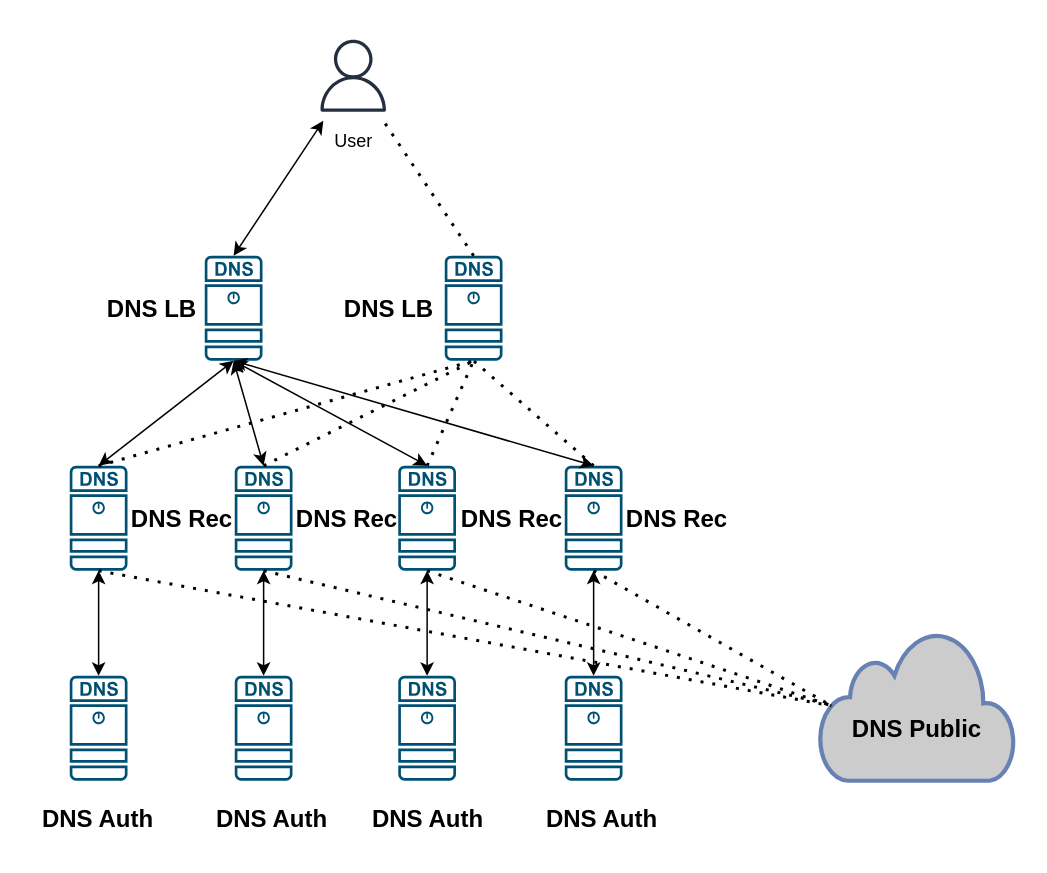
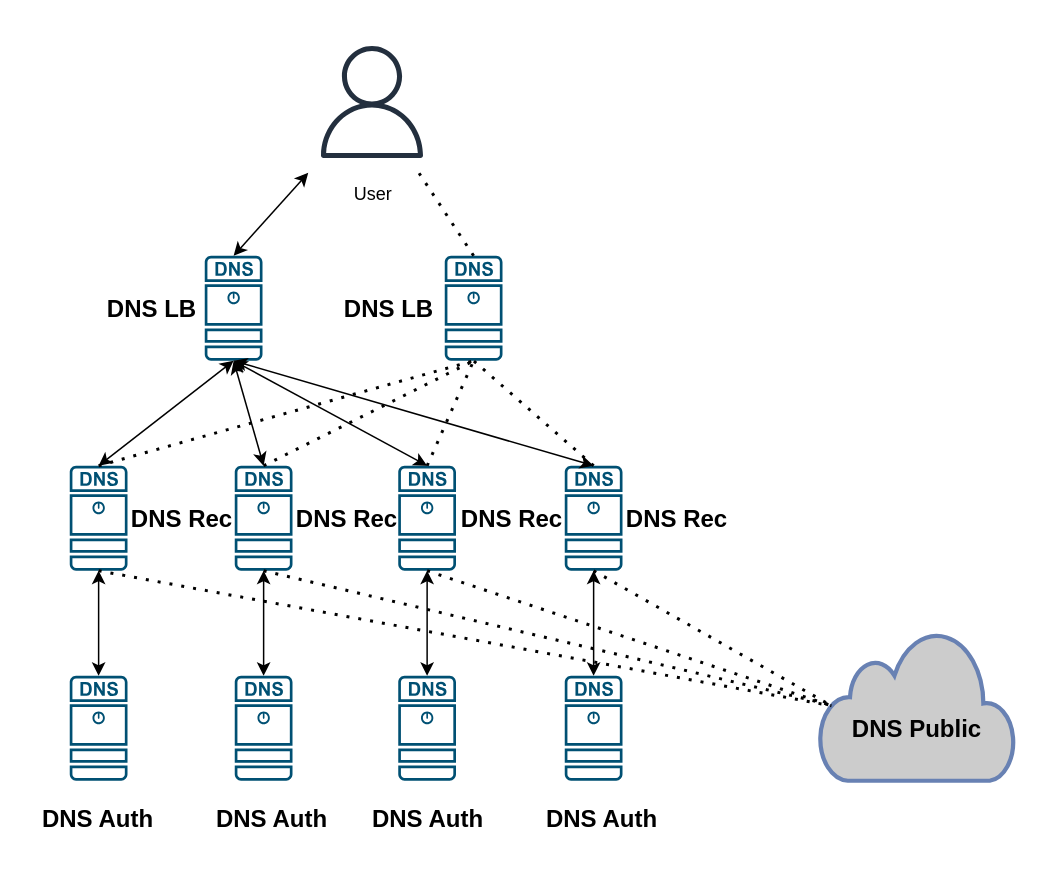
  <mxCell id="0" />
  <mxCell id="1" parent="0" />
  <mxCell id="2" value="" style="html=1;outlineConnect=0;fillColor=#CCCCCC;strokeColor=#6881B3;gradientColor=none;gradientDirection=north;strokeWidth=2;shape=mxgraph.networks.cloud;fontColor=#ffffff;" vertex="1" parent="1"><mxGeometry x="546" y="420" width="130" height="100" as="geometry" /></mxCell>
- <mxCell id="3" value="User" style="sketch=0;outlineConnect=0;fontColor=default;gradientColor=none;strokeColor=#232F3E;fillColor=#ffffff;dashed=0;verticalLabelPosition=bottom;verticalAlign=top;align=center;fontSize=12;fontStyle=0;aspect=fixed;shape=mxgraph.aws4.resourceIcon;resIcon=mxgraph.aws4.user;labelBackgroundColor=#FFFFFF;html=1;" vertex="1" parent="1"><mxGeometry x="205" y="20" width="60" height="60" as="geometry" /></mxCell>
+ <mxCell id="3" value="User" style="sketch=0;outlineConnect=0;fontColor=default;gradientColor=none;strokeColor=#232F3E;fillColor=#ffffff;dashed=0;verticalLabelPosition=bottom;verticalAlign=top;align=center;fontSize=12;fontStyle=0;aspect=fixed;shape=mxgraph.aws4.resourceIcon;resIcon=mxgraph.aws4.user;labelBackgroundColor=#FFFFFF;html=1;" vertex="1" parent="1"><mxGeometry x="205" y="20" width="85" height="95" as="geometry" /></mxCell>
  <mxCell id="4" value="" style="sketch=0;points=[[0.015,0.015,0],[0.985,0.015,0],[0.985,0.985,0],[0.015,0.985,0],[0.25,0,0],[0.5,0,0],[0.75,0,0],[1,0.25,0],[1,0.5,0],[1,0.75,0],[0.75,1,0],[0.5,1,0],[0.25,1,0],[0,0.75,0],[0,0.5,0],[0,0.25,0]];verticalLabelPosition=bottom;html=1;verticalAlign=top;aspect=fixed;align=center;pointerEvents=1;shape=mxgraph.cisco19.dns_server;fillColor=#005073;strokeColor=none;labelBackgroundColor=none;fontSize=16;fontColor=default;" vertex="1" parent="1"><mxGeometry x="136" y="170" width="38.5" height="70" as="geometry" /></mxCell>
  <mxCell id="5" value="" style="sketch=0;points=[[0.015,0.015,0],[0.985,0.015,0],[0.985,0.985,0],[0.015,0.985,0],[0.25,0,0],[0.5,0,0],[0.75,0,0],[1,0.25,0],[1,0.5,0],[1,0.75,0],[0.75,1,0],[0.5,1,0],[0.25,1,0],[0,0.75,0],[0,0.5,0],[0,0.25,0]];verticalLabelPosition=bottom;html=1;verticalAlign=top;aspect=fixed;align=center;pointerEvents=1;shape=mxgraph.cisco19.dns_server;fillColor=#005073;strokeColor=none;labelBackgroundColor=none;fontSize=16;fontColor=default;" vertex="1" parent="1"><mxGeometry x="296" y="170" width="38.5" height="70" as="geometry" /></mxCell>
  <mxCell id="6" value="" style="sketch=0;points=[[0.015,0.015,0],[0.985,0.015,0],[0.985,0.985,0],[0.015,0.985,0],[0.25,0,0],[0.5,0,0],[0.75,0,0],[1,0.25,0],[1,0.5,0],[1,0.75,0],[0.75,1,0],[0.5,1,0],[0.25,1,0],[0,0.75,0],[0,0.5,0],[0,0.25,0]];verticalLabelPosition=bottom;html=1;verticalAlign=top;aspect=fixed;align=center;pointerEvents=1;shape=mxgraph.cisco19.dns_server;fillColor=#005073;strokeColor=none;labelBackgroundColor=none;fontSize=16;fontColor=default;" vertex="1" parent="1"><mxGeometry x="46" y="310" width="38.5" height="70" as="geometry" /></mxCell>
  <mxCell id="7" value="" style="sketch=0;points=[[0.015,0.015,0],[0.985,0.015,0],[0.985,0.985,0],[0.015,0.985,0],[0.25,0,0],[0.5,0,0],[0.75,0,0],[1,0.25,0],[1,0.5,0],[1,0.75,0],[0.75,1,0],[0.5,1,0],[0.25,1,0],[0,0.75,0],[0,0.5,0],[0,0.25,0]];verticalLabelPosition=bottom;html=1;verticalAlign=top;aspect=fixed;align=center;pointerEvents=1;shape=mxgraph.cisco19.dns_server;fillColor=#005073;strokeColor=none;labelBackgroundColor=none;fontSize=16;fontColor=default;" vertex="1" parent="1"><mxGeometry x="156" y="310" width="38.5" height="70" as="geometry" /></mxCell>
  <mxCell id="8" value="" style="sketch=0;points=[[0.015,0.015,0],[0.985,0.015,0],[0.985,0.985,0],[0.015,0.985,0],[0.25,0,0],[0.5,0,0],[0.75,0,0],[1,0.25,0],[1,0.5,0],[1,0.75,0],[0.75,1,0],[0.5,1,0],[0.25,1,0],[0,0.75,0],[0,0.5,0],[0,0.25,0]];verticalLabelPosition=bottom;html=1;verticalAlign=top;aspect=fixed;align=center;pointerEvents=1;shape=mxgraph.cisco19.dns_server;fillColor=#005073;strokeColor=none;labelBackgroundColor=none;fontSize=16;fontColor=default;" vertex="1" parent="1"><mxGeometry x="265" y="310" width="38.5" height="70" as="geometry" /></mxCell>
  <mxCell id="9" value="" style="sketch=0;points=[[0.015,0.015,0],[0.985,0.015,0],[0.985,0.985,0],[0.015,0.985,0],[0.25,0,0],[0.5,0,0],[0.75,0,0],[1,0.25,0],[1,0.5,0],[1,0.75,0],[0.75,1,0],[0.5,1,0],[0.25,1,0],[0,0.75,0],[0,0.5,0],[0,0.25,0]];verticalLabelPosition=bottom;html=1;verticalAlign=top;aspect=fixed;align=center;pointerEvents=1;shape=mxgraph.cisco19.dns_server;fillColor=#005073;strokeColor=none;labelBackgroundColor=none;fontSize=16;fontColor=default;" vertex="1" parent="1"><mxGeometry x="376" y="310" width="38.5" height="70" as="geometry" /></mxCell>
  <mxCell id="10" value="" style="sketch=0;points=[[0.015,0.015,0],[0.985,0.015,0],[0.985,0.985,0],[0.015,0.985,0],[0.25,0,0],[0.5,0,0],[0.75,0,0],[1,0.25,0],[1,0.5,0],[1,0.75,0],[0.75,1,0],[0.5,1,0],[0.25,1,0],[0,0.75,0],[0,0.5,0],[0,0.25,0]];verticalLabelPosition=bottom;html=1;verticalAlign=top;aspect=fixed;align=center;pointerEvents=1;shape=mxgraph.cisco19.dns_server;fillColor=#005073;strokeColor=none;labelBackgroundColor=none;fontSize=16;fontColor=default;" vertex="1" parent="1"><mxGeometry x="46" y="450" width="38.5" height="70" as="geometry" /></mxCell>
  <mxCell id="11" value="" style="sketch=0;points=[[0.015,0.015,0],[0.985,0.015,0],[0.985,0.985,0],[0.015,0.985,0],[0.25,0,0],[0.5,0,0],[0.75,0,0],[1,0.25,0],[1,0.5,0],[1,0.75,0],[0.75,1,0],[0.5,1,0],[0.25,1,0],[0,0.75,0],[0,0.5,0],[0,0.25,0]];verticalLabelPosition=bottom;html=1;verticalAlign=top;aspect=fixed;align=center;pointerEvents=1;shape=mxgraph.cisco19.dns_server;fillColor=#005073;strokeColor=none;labelBackgroundColor=none;fontSize=16;fontColor=default;" vertex="1" parent="1"><mxGeometry x="156" y="450" width="38.5" height="70" as="geometry" /></mxCell>
  <mxCell id="12" value="" style="sketch=0;points=[[0.015,0.015,0],[0.985,0.015,0],[0.985,0.985,0],[0.015,0.985,0],[0.25,0,0],[0.5,0,0],[0.75,0,0],[1,0.25,0],[1,0.5,0],[1,0.75,0],[0.75,1,0],[0.5,1,0],[0.25,1,0],[0,0.75,0],[0,0.5,0],[0,0.25,0]];verticalLabelPosition=bottom;html=1;verticalAlign=top;aspect=fixed;align=center;pointerEvents=1;shape=mxgraph.cisco19.dns_server;fillColor=#005073;strokeColor=none;labelBackgroundColor=none;fontSize=16;fontColor=default;" vertex="1" parent="1"><mxGeometry x="265" y="450" width="38.5" height="70" as="geometry" /></mxCell>
  <mxCell id="13" value="" style="sketch=0;points=[[0.015,0.015,0],[0.985,0.015,0],[0.985,0.985,0],[0.015,0.985,0],[0.25,0,0],[0.5,0,0],[0.75,0,0],[1,0.25,0],[1,0.5,0],[1,0.75,0],[0.75,1,0],[0.5,1,0],[0.25,1,0],[0,0.75,0],[0,0.5,0],[0,0.25,0]];verticalLabelPosition=bottom;html=1;verticalAlign=top;aspect=fixed;align=center;pointerEvents=1;shape=mxgraph.cisco19.dns_server;fillColor=#005073;strokeColor=none;labelBackgroundColor=none;fontSize=16;fontColor=default;" vertex="1" parent="1"><mxGeometry x="376" y="450" width="38.5" height="70" as="geometry" /></mxCell>
  <mxCell id="14" value="" style="endArrow=classic;startArrow=classic;html=1;rounded=0;fontSize=16;fontColor=default;exitX=0.5;exitY=0;exitDx=0;exitDy=0;exitPerimeter=0;entryX=0.5;entryY=1;entryDx=0;entryDy=0;entryPerimeter=0;" edge="1" parent="1" source="6" target="4"><mxGeometry width="50" height="50" relative="1" as="geometry"><mxPoint x="86" y="290" as="sourcePoint" /><mxPoint x="136" y="240" as="targetPoint" /></mxGeometry></mxCell>
  <mxCell id="15" value="" style="endArrow=classic;startArrow=classic;html=1;rounded=0;fontSize=16;fontColor=default;entryX=0.5;entryY=1;entryDx=0;entryDy=0;entryPerimeter=0;exitX=0.5;exitY=0;exitDx=0;exitDy=0;exitPerimeter=0;" edge="1" parent="1" source="7" target="4"><mxGeometry width="50" height="50" relative="1" as="geometry"><mxPoint x="186" y="300" as="sourcePoint" /><mxPoint x="236" y="250" as="targetPoint" /></mxGeometry></mxCell>
  <mxCell id="16" value="" style="endArrow=classic;startArrow=classic;html=1;rounded=0;fontSize=16;fontColor=default;exitX=0.5;exitY=1;exitDx=0;exitDy=0;exitPerimeter=0;entryX=0.5;entryY=0;entryDx=0;entryDy=0;entryPerimeter=0;" edge="1" parent="1" source="4" target="8"><mxGeometry width="50" height="50" relative="1" as="geometry"><mxPoint x="186" y="300" as="sourcePoint" /><mxPoint x="236" y="250" as="targetPoint" /></mxGeometry></mxCell>
  <mxCell id="17" value="" style="endArrow=classic;startArrow=classic;html=1;rounded=0;fontSize=16;fontColor=default;exitX=0.5;exitY=1;exitDx=0;exitDy=0;exitPerimeter=0;entryX=0.5;entryY=0;entryDx=0;entryDy=0;entryPerimeter=0;" edge="1" parent="1" source="4" target="9"><mxGeometry width="50" height="50" relative="1" as="geometry"><mxPoint x="186" y="300" as="sourcePoint" /><mxPoint x="236" y="250" as="targetPoint" /></mxGeometry></mxCell>
  <mxCell id="18" value="" style="endArrow=none;dashed=1;html=1;dashPattern=1 3;strokeWidth=2;rounded=0;fontSize=16;fontColor=default;entryX=0.5;entryY=1;entryDx=0;entryDy=0;entryPerimeter=0;exitX=0.5;exitY=0;exitDx=0;exitDy=0;exitPerimeter=0;" edge="1" parent="1" source="6" target="5"><mxGeometry width="50" height="50" relative="1" as="geometry"><mxPoint x="186" y="300" as="sourcePoint" /><mxPoint x="236" y="250" as="targetPoint" /></mxGeometry></mxCell>
  <mxCell id="19" value="" style="endArrow=none;dashed=1;html=1;dashPattern=1 3;strokeWidth=2;rounded=0;fontSize=16;fontColor=default;entryX=0.5;entryY=1;entryDx=0;entryDy=0;entryPerimeter=0;exitX=0.5;exitY=0;exitDx=0;exitDy=0;exitPerimeter=0;" edge="1" parent="1" source="7" target="5"><mxGeometry width="50" height="50" relative="1" as="geometry"><mxPoint x="186" y="300" as="sourcePoint" /><mxPoint x="236" y="250" as="targetPoint" /></mxGeometry></mxCell>
  <mxCell id="20" value="" style="endArrow=none;dashed=1;html=1;dashPattern=1 3;strokeWidth=2;rounded=0;fontSize=16;fontColor=default;entryX=0.5;entryY=1;entryDx=0;entryDy=0;entryPerimeter=0;exitX=0.5;exitY=0;exitDx=0;exitDy=0;exitPerimeter=0;" edge="1" parent="1" source="8" target="5"><mxGeometry width="50" height="50" relative="1" as="geometry"><mxPoint x="186" y="300" as="sourcePoint" /><mxPoint x="236" y="250" as="targetPoint" /></mxGeometry></mxCell>
  <mxCell id="21" value="" style="endArrow=none;dashed=1;html=1;dashPattern=1 3;strokeWidth=2;rounded=0;fontSize=16;fontColor=default;entryX=0.5;entryY=1;entryDx=0;entryDy=0;entryPerimeter=0;exitX=0.5;exitY=0;exitDx=0;exitDy=0;exitPerimeter=0;" edge="1" parent="1" source="9" target="5"><mxGeometry width="50" height="50" relative="1" as="geometry"><mxPoint x="186" y="300" as="sourcePoint" /><mxPoint x="236" y="250" as="targetPoint" /></mxGeometry></mxCell>
  <mxCell id="22" value="" style="endArrow=classic;startArrow=classic;html=1;rounded=0;fontSize=16;fontColor=default;exitX=0.5;exitY=0;exitDx=0;exitDy=0;exitPerimeter=0;" edge="1" parent="1" source="4" target="3"><mxGeometry width="50" height="50" relative="1" as="geometry"><mxPoint x="186" y="300" as="sourcePoint" /><mxPoint x="236" y="250" as="targetPoint" /></mxGeometry></mxCell>
  <mxCell id="23" value="" style="endArrow=none;dashed=1;html=1;dashPattern=1 3;strokeWidth=2;rounded=0;fontSize=16;fontColor=default;exitX=0.5;exitY=0;exitDx=0;exitDy=0;exitPerimeter=0;" edge="1" parent="1" source="5" target="3"><mxGeometry width="50" height="50" relative="1" as="geometry"><mxPoint x="186" y="300" as="sourcePoint" /><mxPoint x="236" y="250" as="targetPoint" /></mxGeometry></mxCell>
  <mxCell id="24" value="" style="endArrow=classic;startArrow=classic;html=1;rounded=0;fontSize=16;fontColor=default;exitX=0.5;exitY=0;exitDx=0;exitDy=0;exitPerimeter=0;entryX=0.5;entryY=1;entryDx=0;entryDy=0;entryPerimeter=0;" edge="1" parent="1" source="10" target="6"><mxGeometry width="50" height="50" relative="1" as="geometry"><mxPoint x="186" y="300" as="sourcePoint" /><mxPoint x="236" y="250" as="targetPoint" /></mxGeometry></mxCell>
  <mxCell id="25" value="" style="endArrow=classic;startArrow=classic;html=1;rounded=0;fontSize=16;fontColor=default;exitX=0.5;exitY=0;exitDx=0;exitDy=0;exitPerimeter=0;entryX=0.5;entryY=1;entryDx=0;entryDy=0;entryPerimeter=0;" edge="1" parent="1" source="11" target="7"><mxGeometry width="50" height="50" relative="1" as="geometry"><mxPoint x="186" y="300" as="sourcePoint" /><mxPoint x="236" y="250" as="targetPoint" /></mxGeometry></mxCell>
  <mxCell id="26" value="" style="endArrow=classic;startArrow=classic;html=1;rounded=0;fontSize=16;fontColor=default;exitX=0.5;exitY=0;exitDx=0;exitDy=0;exitPerimeter=0;entryX=0.5;entryY=1;entryDx=0;entryDy=0;entryPerimeter=0;" edge="1" parent="1" source="12" target="8"><mxGeometry width="50" height="50" relative="1" as="geometry"><mxPoint x="186" y="300" as="sourcePoint" /><mxPoint x="236" y="250" as="targetPoint" /></mxGeometry></mxCell>
  <mxCell id="27" value="" style="endArrow=classic;startArrow=classic;html=1;rounded=0;fontSize=16;fontColor=default;exitX=0.5;exitY=0;exitDx=0;exitDy=0;exitPerimeter=0;entryX=0.5;entryY=1;entryDx=0;entryDy=0;entryPerimeter=0;" edge="1" parent="1" source="13" target="9"><mxGeometry width="50" height="50" relative="1" as="geometry"><mxPoint x="186" y="300" as="sourcePoint" /><mxPoint x="236" y="250" as="targetPoint" /></mxGeometry></mxCell>
  <mxCell id="28" value="" style="endArrow=none;dashed=1;html=1;dashPattern=1 3;strokeWidth=2;rounded=0;fontSize=16;fontColor=default;exitX=0.5;exitY=1;exitDx=0;exitDy=0;exitPerimeter=0;entryX=0.06;entryY=0.5;entryDx=0;entryDy=0;entryPerimeter=0;" edge="1" parent="1" source="6" target="2"><mxGeometry width="50" height="50" relative="1" as="geometry"><mxPoint x="186" y="300" as="sourcePoint" /><mxPoint x="236" y="250" as="targetPoint" /></mxGeometry></mxCell>
  <mxCell id="29" value="" style="endArrow=none;dashed=1;html=1;dashPattern=1 3;strokeWidth=2;rounded=0;fontSize=16;fontColor=default;exitX=0.5;exitY=1;exitDx=0;exitDy=0;exitPerimeter=0;" edge="1" parent="1" source="7"><mxGeometry width="50" height="50" relative="1" as="geometry"><mxPoint x="186" y="300" as="sourcePoint" /><mxPoint x="556" y="470" as="targetPoint" /></mxGeometry></mxCell>
  <mxCell id="30" value="" style="endArrow=none;dashed=1;html=1;dashPattern=1 3;strokeWidth=2;rounded=0;fontSize=16;fontColor=default;exitX=0.5;exitY=1;exitDx=0;exitDy=0;exitPerimeter=0;entryX=0.06;entryY=0.5;entryDx=0;entryDy=0;entryPerimeter=0;" edge="1" parent="1" source="8" target="2"><mxGeometry width="50" height="50" relative="1" as="geometry"><mxPoint x="186" y="300" as="sourcePoint" /><mxPoint x="236" y="250" as="targetPoint" /></mxGeometry></mxCell>
  <mxCell id="31" value="" style="endArrow=none;dashed=1;html=1;dashPattern=1 3;strokeWidth=2;rounded=0;fontSize=16;fontColor=default;exitX=0.5;exitY=1;exitDx=0;exitDy=0;exitPerimeter=0;entryX=0.06;entryY=0.5;entryDx=0;entryDy=0;entryPerimeter=0;" edge="1" parent="1" source="9" target="2"><mxGeometry width="50" height="50" relative="1" as="geometry"><mxPoint x="186" y="300" as="sourcePoint" /><mxPoint x="236" y="250" as="targetPoint" /></mxGeometry></mxCell>
  <mxCell id="32" value="DNS Public" style="text;html=1;strokeColor=none;fillColor=none;align=center;verticalAlign=middle;whiteSpace=wrap;rounded=0;labelBackgroundColor=none;fontSize=16;fontColor=default;fontStyle=1" vertex="1" parent="1"><mxGeometry x="566" y="470" width="90" height="30" as="geometry" /></mxCell>
  <mxCell id="33" value="DNS Auth" style="text;html=1;strokeColor=none;fillColor=none;align=center;verticalAlign=middle;whiteSpace=wrap;rounded=0;labelBackgroundColor=none;fontSize=16;fontColor=default;fontStyle=1" vertex="1" parent="1"><mxGeometry x="356" y="530" width="90" height="30" as="geometry" /></mxCell>
  <mxCell id="34" value="DNS Auth" style="text;html=1;strokeColor=none;fillColor=none;align=center;verticalAlign=middle;whiteSpace=wrap;rounded=0;labelBackgroundColor=none;fontSize=16;fontColor=default;fontStyle=1" vertex="1" parent="1"><mxGeometry x="240" y="530" width="90" height="30" as="geometry" /></mxCell>
  <mxCell id="35" value="DNS Auth" style="text;html=1;strokeColor=none;fillColor=none;align=center;verticalAlign=middle;whiteSpace=wrap;rounded=0;labelBackgroundColor=none;fontSize=16;fontColor=default;fontStyle=1" vertex="1" parent="1"><mxGeometry x="136" y="530" width="90" height="30" as="geometry" /></mxCell>
  <mxCell id="36" value="DNS Auth" style="text;html=1;strokeColor=none;fillColor=none;align=center;verticalAlign=middle;whiteSpace=wrap;rounded=0;labelBackgroundColor=none;fontSize=16;fontColor=default;fontStyle=1" vertex="1" parent="1"><mxGeometry x="20.25" y="530" width="90" height="30" as="geometry" /></mxCell>
  <mxCell id="37" value="DNS Rec" style="text;html=1;strokeColor=none;fillColor=none;align=center;verticalAlign=middle;whiteSpace=wrap;rounded=0;labelBackgroundColor=none;fontSize=16;fontColor=default;fontStyle=1" vertex="1" parent="1"><mxGeometry x="76" y="330" width="90" height="30" as="geometry" /></mxCell>
  <mxCell id="38" value="DNS Rec" style="text;html=1;strokeColor=none;fillColor=none;align=center;verticalAlign=middle;whiteSpace=wrap;rounded=0;labelBackgroundColor=none;fontSize=16;fontColor=default;fontStyle=1" vertex="1" parent="1"><mxGeometry x="186" y="330" width="90" height="30" as="geometry" /></mxCell>
  <mxCell id="39" value="DNS Rec" style="text;html=1;strokeColor=none;fillColor=none;align=center;verticalAlign=middle;whiteSpace=wrap;rounded=0;labelBackgroundColor=none;fontSize=16;fontColor=default;fontStyle=1" vertex="1" parent="1"><mxGeometry x="296" y="330" width="90" height="30" as="geometry" /></mxCell>
  <mxCell id="40" value="DNS Rec" style="text;html=1;strokeColor=none;fillColor=none;align=center;verticalAlign=middle;whiteSpace=wrap;rounded=0;labelBackgroundColor=none;fontSize=16;fontColor=default;fontStyle=1" vertex="1" parent="1"><mxGeometry x="406" y="330" width="90" height="30" as="geometry" /></mxCell>
  <mxCell id="41" value="DNS LB" style="text;html=1;strokeColor=none;fillColor=none;align=center;verticalAlign=middle;whiteSpace=wrap;rounded=0;labelBackgroundColor=none;fontSize=16;fontColor=default;fontStyle=1" vertex="1" parent="1"><mxGeometry x="56" y="190" width="90" height="30" as="geometry" /></mxCell>
  <mxCell id="42" value="DNS LB" style="text;html=1;strokeColor=none;fillColor=none;align=center;verticalAlign=middle;whiteSpace=wrap;rounded=0;labelBackgroundColor=none;fontSize=16;fontColor=default;fontStyle=1" vertex="1" parent="1"><mxGeometry x="213.5" y="190" width="90" height="30" as="geometry" /></mxCell>
